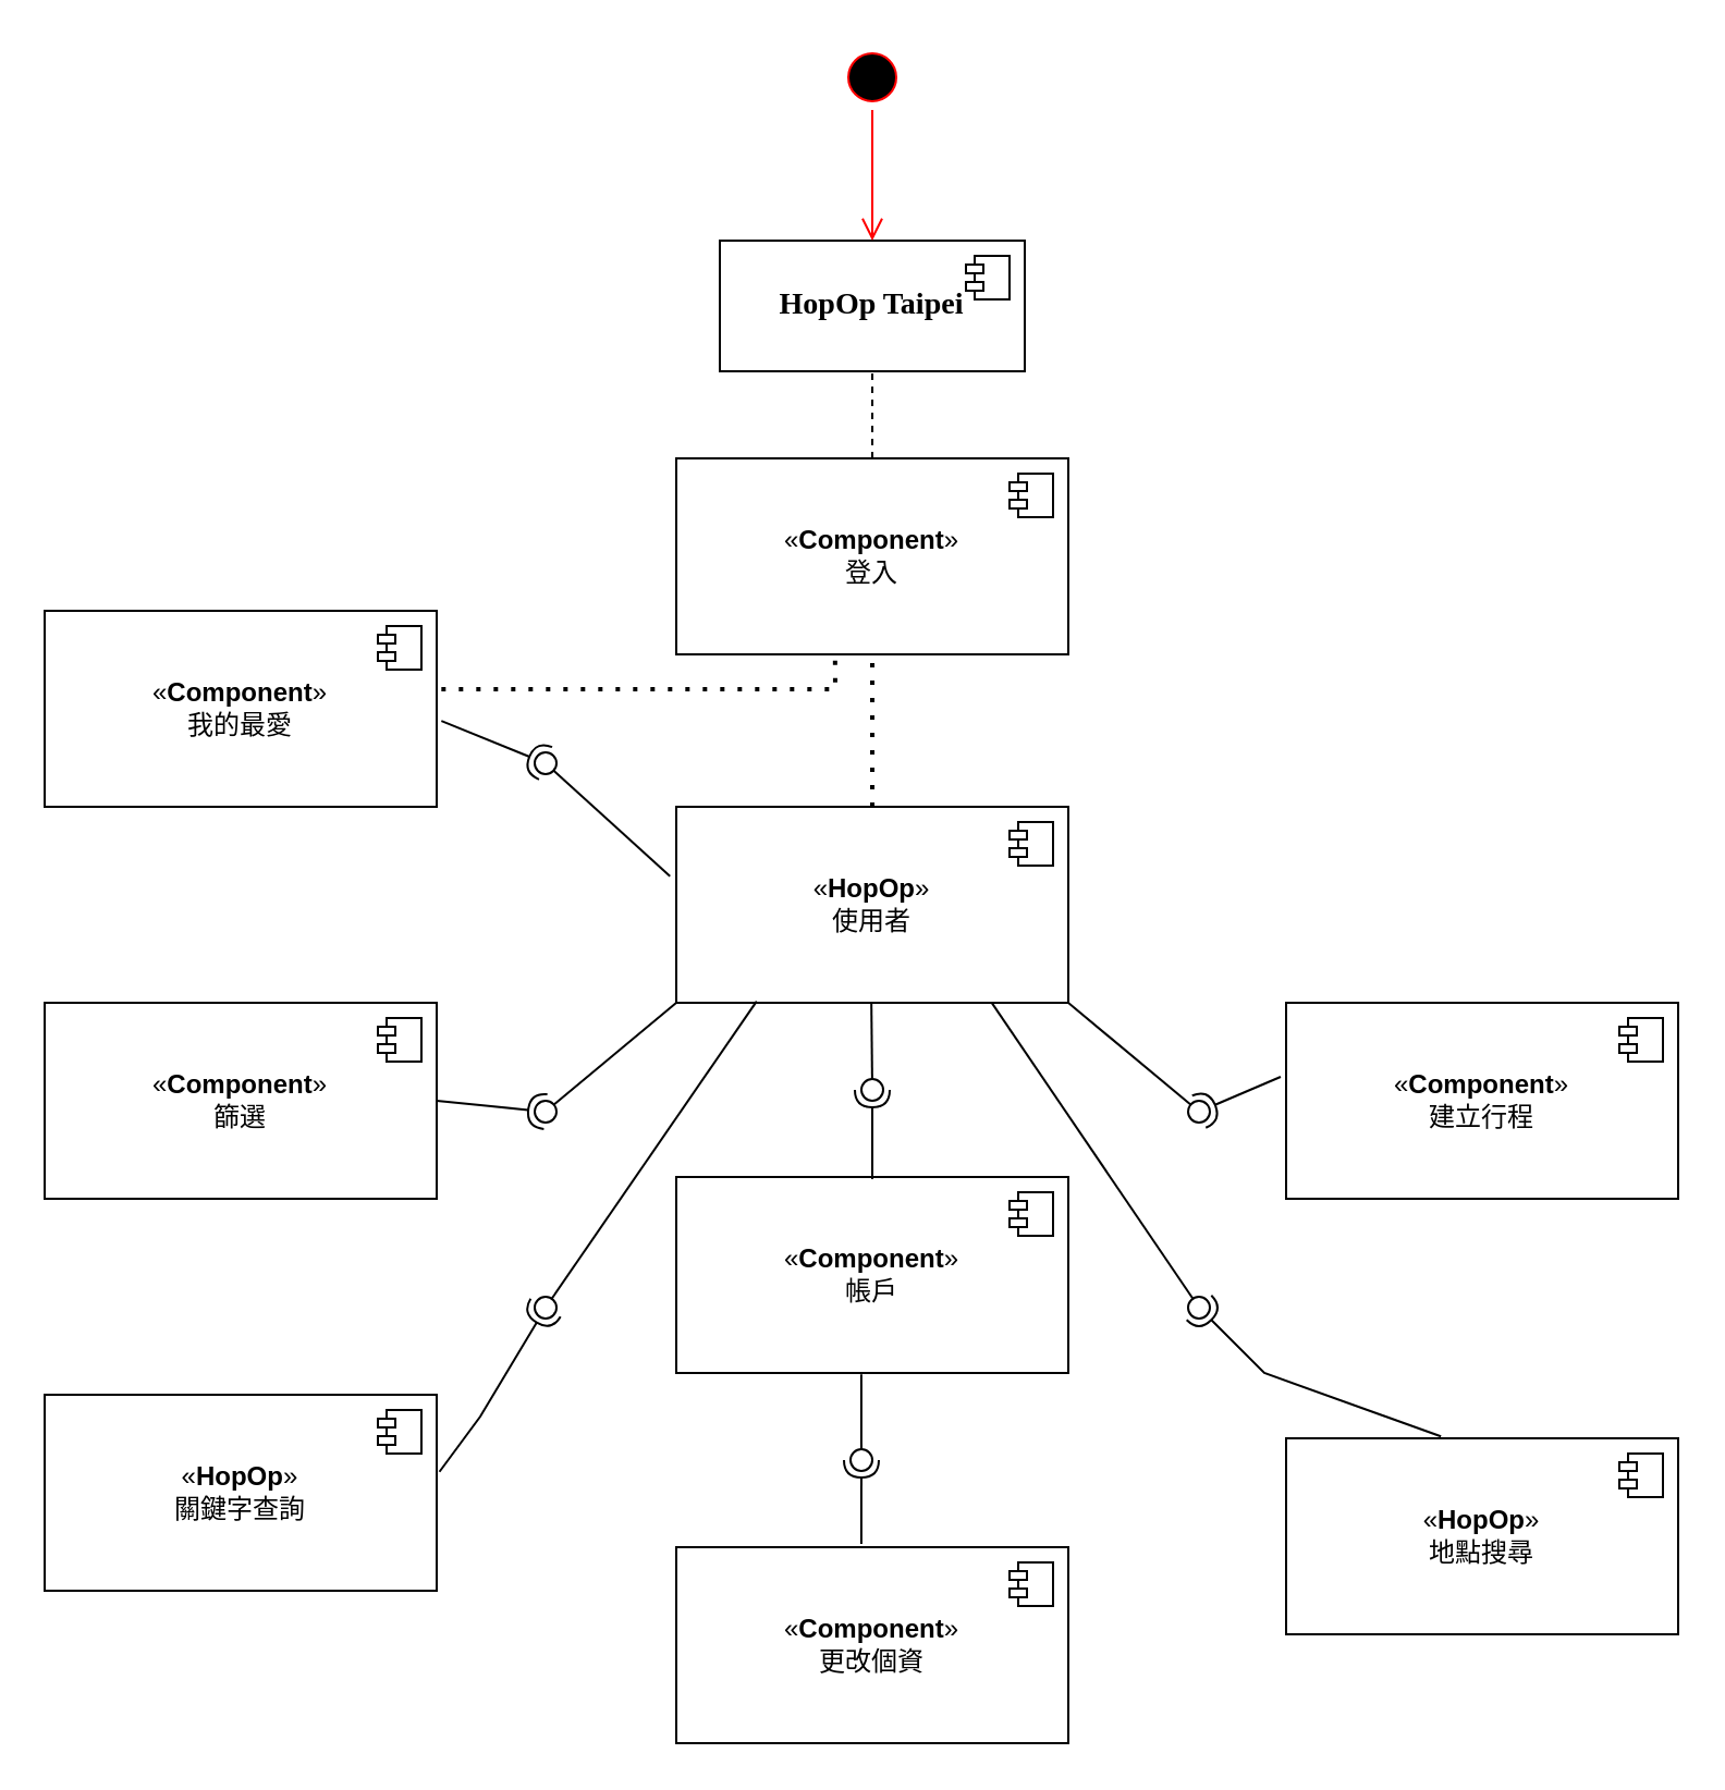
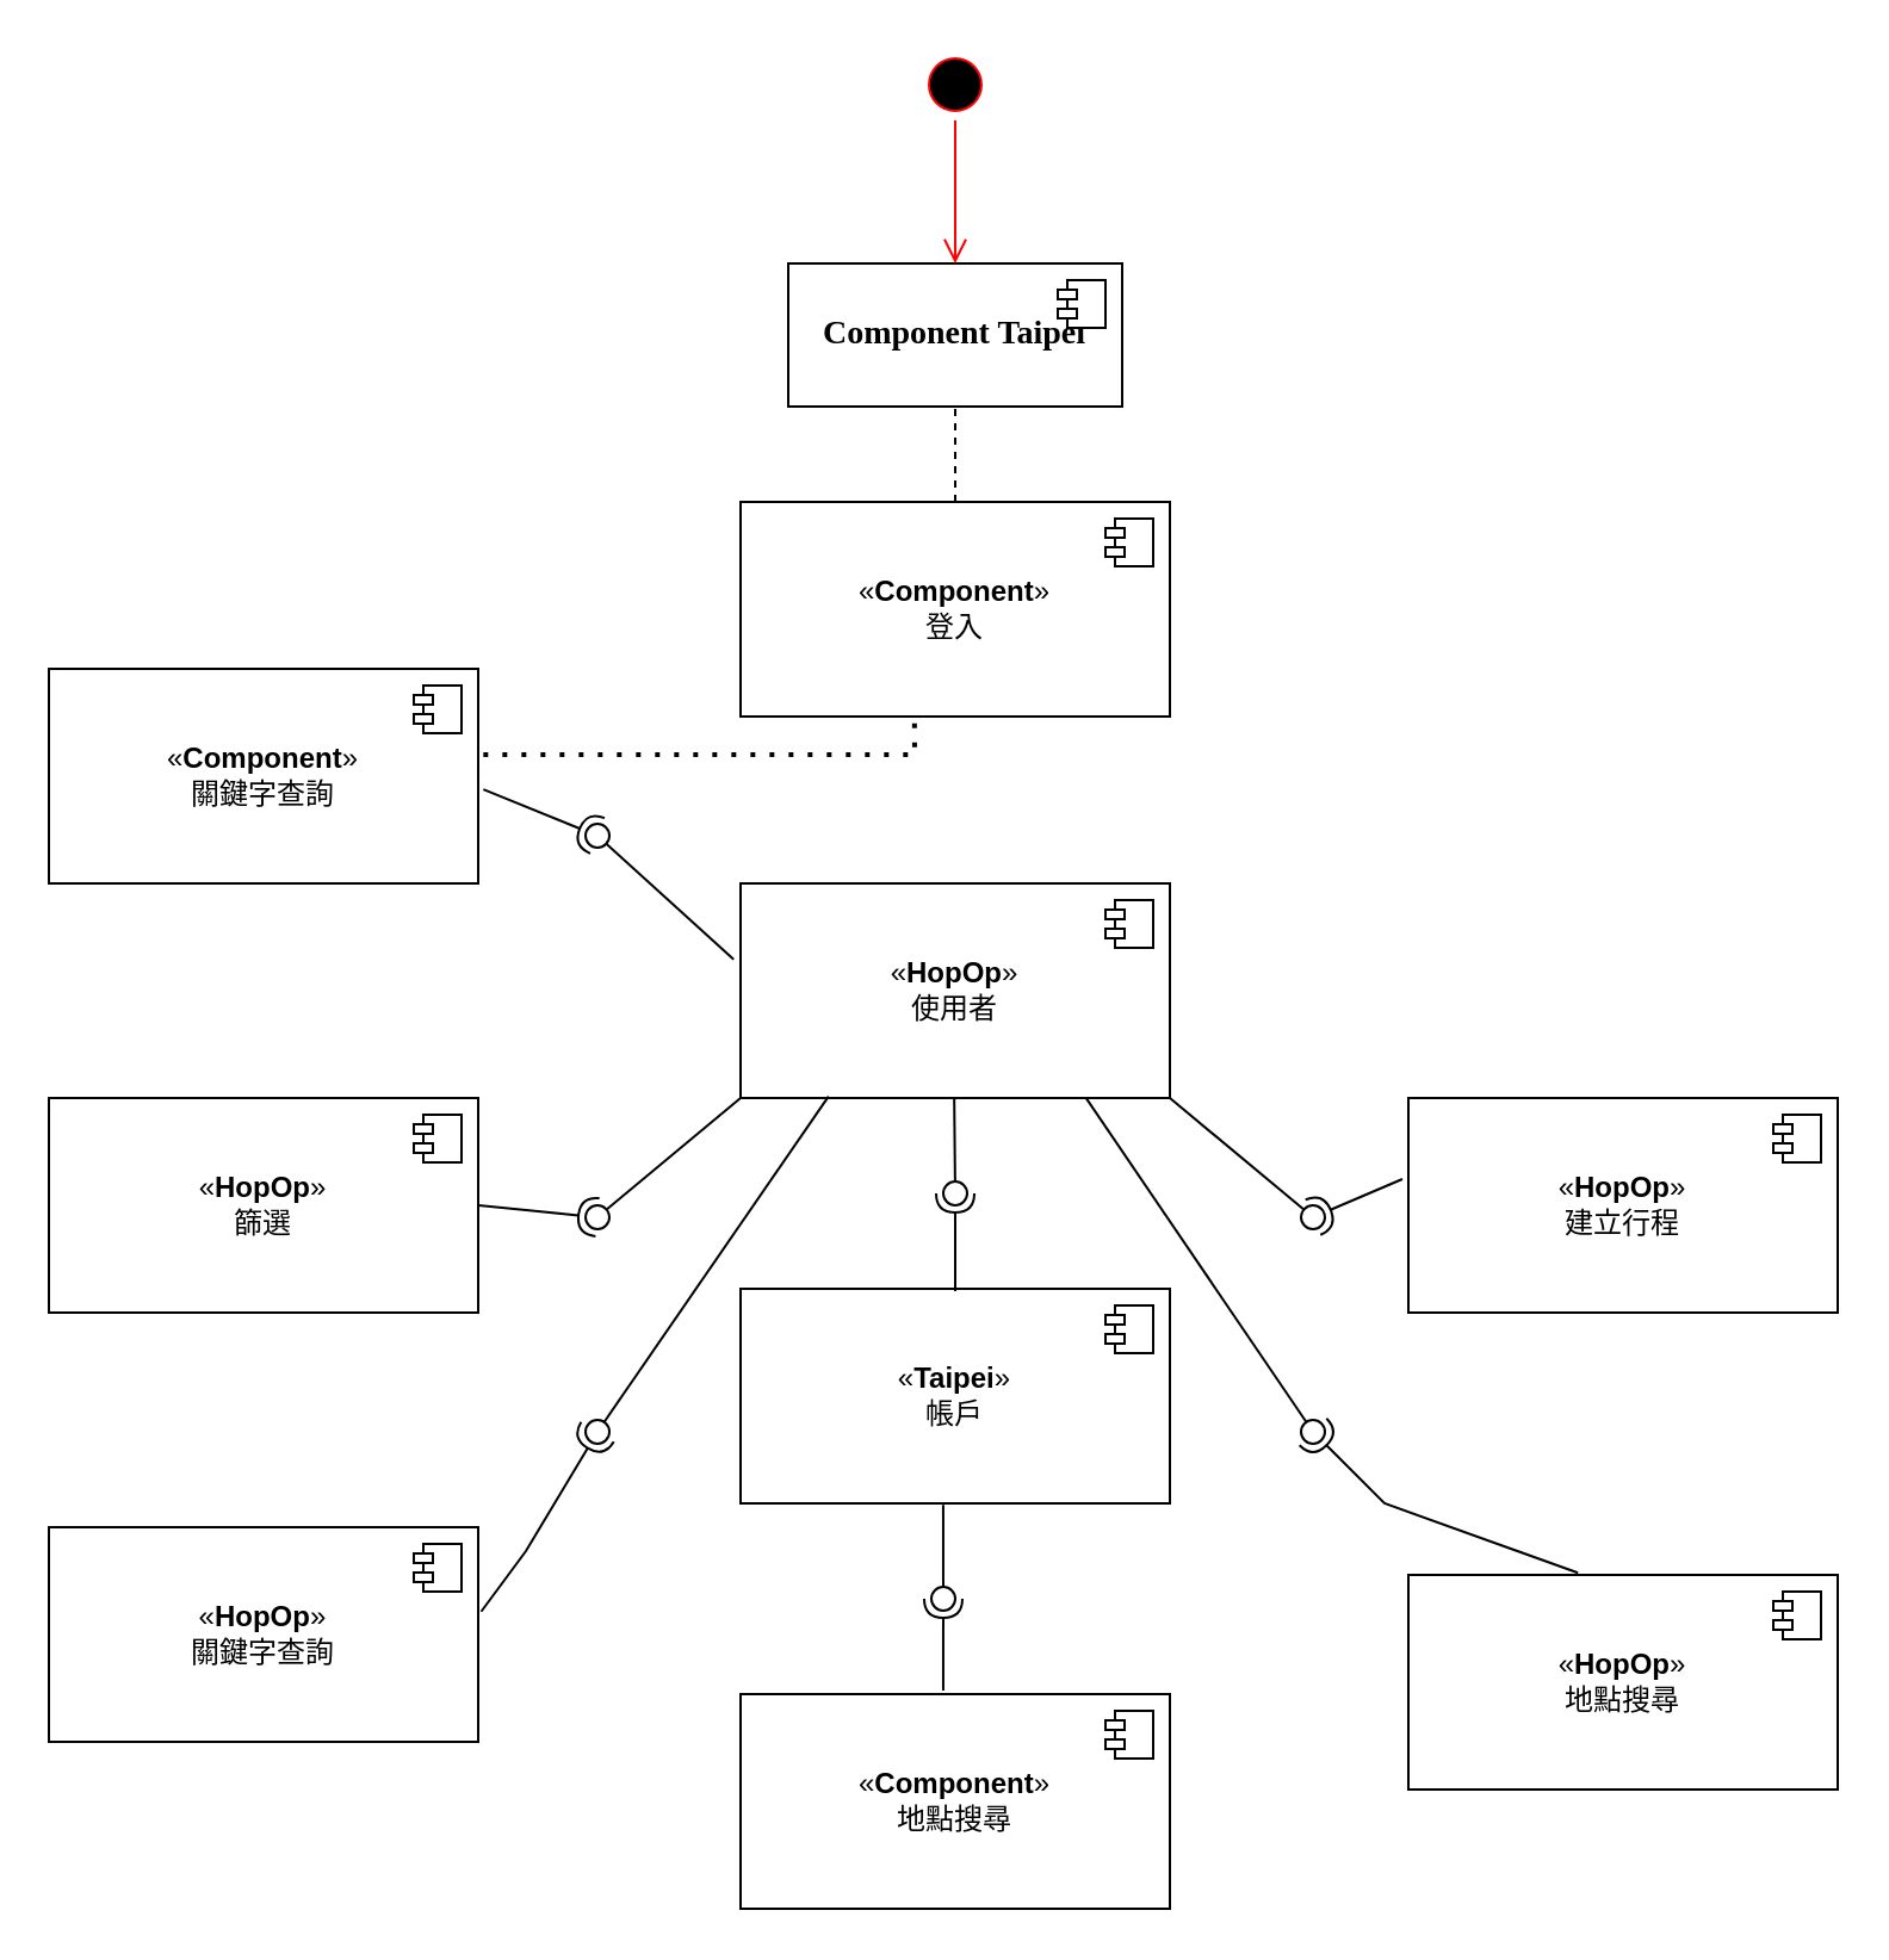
  <mxCell id="0" />
  <mxCell id="1" parent="0" />
- <mxCell id="2" value="&lt;b&gt;&lt;span style=&quot;font-family: 標楷體;&quot; lang=&quot;EN-US&quot;&gt;&lt;font style=&quot;font-size: 14px;&quot;&gt;HopOp Taipei&lt;/font&gt;&lt;/span&gt;&lt;/b&gt;" style="html=1;dropTarget=0;whiteSpace=wrap;" parent="1" vertex="1"><mxGeometry x="330" y="110" width="140" height="60" as="geometry" /></mxCell>
+ <mxCell id="2" value="&lt;b&gt;&lt;span style=&quot;font-family: 標楷體;&quot; lang=&quot;EN-US&quot;&gt;&lt;font style=&quot;font-size: 14px;&quot;&gt;Component Taipei&lt;/font&gt;&lt;/span&gt;&lt;/b&gt;" style="html=1;dropTarget=0;whiteSpace=wrap;" parent="1" vertex="1"><mxGeometry x="330" y="110" width="140" height="60" as="geometry" /></mxCell>
  <mxCell id="3" value="" style="shape=module;jettyWidth=8;jettyHeight=4;" parent="2" vertex="1"><mxGeometry x="1" width="20" height="20" relative="1" as="geometry"><mxPoint x="-27" y="7" as="offset" /></mxGeometry></mxCell>
  <mxCell id="4" value="«&lt;b&gt;Component&lt;/b&gt;»&lt;div&gt;登入&lt;/div&gt;" style="html=1;dropTarget=0;whiteSpace=wrap;" parent="1" vertex="1"><mxGeometry x="310" y="210" width="180" height="90" as="geometry" /></mxCell>
  <mxCell id="5" value="" style="shape=module;jettyWidth=8;jettyHeight=4;" parent="4" vertex="1"><mxGeometry x="1" width="20" height="20" relative="1" as="geometry"><mxPoint x="-27" y="7" as="offset" /></mxGeometry></mxCell>
- <mxCell id="6" value="«&lt;b&gt;Component&lt;/b&gt;»&lt;br&gt;帳戶" style="html=1;dropTarget=0;whiteSpace=wrap;" parent="1" vertex="1"><mxGeometry x="310" y="540" width="180" height="90" as="geometry" /></mxCell>
+ <mxCell id="6" value="«&lt;b&gt;Taipei&lt;/b&gt;»&lt;br&gt;帳戶" style="html=1;dropTarget=0;whiteSpace=wrap;" parent="1" vertex="1"><mxGeometry x="310" y="540" width="180" height="90" as="geometry" /></mxCell>
  <mxCell id="7" value="" style="shape=module;jettyWidth=8;jettyHeight=4;" parent="6" vertex="1"><mxGeometry x="1" width="20" height="20" relative="1" as="geometry"><mxPoint x="-27" y="7" as="offset" /></mxGeometry></mxCell>
- <mxCell id="8" value="«&lt;b&gt;Component&lt;/b&gt;»&lt;div&gt;我的最愛&lt;/div&gt;" style="html=1;dropTarget=0;whiteSpace=wrap;" parent="1" vertex="1"><mxGeometry x="20" y="280" width="180" height="90" as="geometry" /></mxCell>
+ <mxCell id="8" value="«&lt;b&gt;Component&lt;/b&gt;»&lt;div&gt;關鍵字查詢&lt;/div&gt;" style="html=1;dropTarget=0;whiteSpace=wrap;" parent="1" vertex="1"><mxGeometry x="20" y="280" width="180" height="90" as="geometry" /></mxCell>
  <mxCell id="9" value="" style="shape=module;jettyWidth=8;jettyHeight=4;" parent="8" vertex="1"><mxGeometry x="1" width="20" height="20" relative="1" as="geometry"><mxPoint x="-27" y="7" as="offset" /></mxGeometry></mxCell>
- <mxCell id="10" value="«&lt;b&gt;Component&lt;/b&gt;»&lt;br&gt;更改個資" style="html=1;dropTarget=0;whiteSpace=wrap;" parent="1" vertex="1"><mxGeometry x="310" y="710" width="180" height="90" as="geometry" /></mxCell>
+ <mxCell id="10" value="«&lt;b&gt;Component&lt;/b&gt;»&lt;br&gt;地點搜尋" style="html=1;dropTarget=0;whiteSpace=wrap;" parent="1" vertex="1"><mxGeometry x="310" y="710" width="180" height="90" as="geometry" /></mxCell>
  <mxCell id="11" value="" style="shape=module;jettyWidth=8;jettyHeight=4;" parent="10" vertex="1"><mxGeometry x="1" width="20" height="20" relative="1" as="geometry"><mxPoint x="-27" y="7" as="offset" /></mxGeometry></mxCell>
- <mxCell id="12" value="«&lt;b&gt;Component&lt;/b&gt;»&lt;div&gt;篩選&lt;/div&gt;" style="html=1;dropTarget=0;whiteSpace=wrap;" parent="1" vertex="1"><mxGeometry x="20" y="460" width="180" height="90" as="geometry" /></mxCell>
+ <mxCell id="12" value="«&lt;b&gt;HopOp&lt;/b&gt;»&lt;div&gt;篩選&lt;/div&gt;" style="html=1;dropTarget=0;whiteSpace=wrap;" parent="1" vertex="1"><mxGeometry x="20" y="460" width="180" height="90" as="geometry" /></mxCell>
  <mxCell id="13" value="" style="shape=module;jettyWidth=8;jettyHeight=4;" parent="12" vertex="1"><mxGeometry x="1" width="20" height="20" relative="1" as="geometry"><mxPoint x="-27" y="7" as="offset" /></mxGeometry></mxCell>
  <mxCell id="14" value="«&lt;b&gt;HopOp&lt;/b&gt;»&lt;div&gt;地點搜尋&lt;/div&gt;" style="html=1;dropTarget=0;whiteSpace=wrap;" parent="1" vertex="1"><mxGeometry x="590" y="660" width="180" height="90" as="geometry" /></mxCell>
  <mxCell id="15" value="" style="shape=module;jettyWidth=8;jettyHeight=4;" parent="14" vertex="1"><mxGeometry x="1" width="20" height="20" relative="1" as="geometry"><mxPoint x="-27" y="7" as="offset" /></mxGeometry></mxCell>
- <mxCell id="16" value="«&lt;b&gt;Component&lt;/b&gt;»&lt;div&gt;建立行程&lt;/div&gt;" style="html=1;dropTarget=0;whiteSpace=wrap;" parent="1" vertex="1"><mxGeometry x="590" y="460" width="180" height="90" as="geometry" /></mxCell>
+ <mxCell id="16" value="«&lt;b&gt;HopOp&lt;/b&gt;»&lt;div&gt;建立行程&lt;/div&gt;" style="html=1;dropTarget=0;whiteSpace=wrap;" parent="1" vertex="1"><mxGeometry x="590" y="460" width="180" height="90" as="geometry" /></mxCell>
  <mxCell id="17" value="" style="shape=module;jettyWidth=8;jettyHeight=4;" parent="16" vertex="1"><mxGeometry x="1" width="20" height="20" relative="1" as="geometry"><mxPoint x="-27" y="7" as="offset" /></mxGeometry></mxCell>
  <mxCell id="18" value="«&lt;b&gt;HopOp&lt;/b&gt;»&lt;div&gt;關鍵字查詢&lt;/div&gt;" style="html=1;dropTarget=0;whiteSpace=wrap;" parent="1" vertex="1"><mxGeometry x="20" y="640" width="180" height="90" as="geometry" /></mxCell>
  <mxCell id="19" value="" style="shape=module;jettyWidth=8;jettyHeight=4;" parent="18" vertex="1"><mxGeometry x="1" width="20" height="20" relative="1" as="geometry"><mxPoint x="-27" y="7" as="offset" /></mxGeometry></mxCell>
  <mxCell id="20" value="«&lt;b&gt;HopOp&lt;/b&gt;»&lt;div&gt;使用者&lt;/div&gt;" style="html=1;dropTarget=0;whiteSpace=wrap;" parent="1" vertex="1"><mxGeometry x="310" y="370" width="180" height="90" as="geometry" /></mxCell>
  <mxCell id="21" value="" style="shape=module;jettyWidth=8;jettyHeight=4;" parent="20" vertex="1"><mxGeometry x="1" width="20" height="20" relative="1" as="geometry"><mxPoint x="-27" y="7" as="offset" /></mxGeometry></mxCell>
  <mxCell id="22" value="" style="rounded=0;orthogonalLoop=1;jettySize=auto;html=1;endArrow=halfCircle;endFill=0;endSize=6;strokeWidth=1;sketch=0;exitX=0.472;exitY=-0.017;exitDx=0;exitDy=0;exitPerimeter=0;" parent="1" source="10" edge="1"><mxGeometry relative="1" as="geometry"><mxPoint x="378.5" y="730" as="sourcePoint" /><mxPoint x="395" y="670" as="targetPoint" /></mxGeometry></mxCell>
  <mxCell id="23" value="" style="rounded=0;orthogonalLoop=1;jettySize=auto;html=1;endArrow=oval;endFill=0;sketch=0;sourcePerimeterSpacing=0;targetPerimeterSpacing=0;endSize=10;exitX=0.472;exitY=1.007;exitDx=0;exitDy=0;exitPerimeter=0;" parent="1" source="6" edge="1"><mxGeometry relative="1" as="geometry"><mxPoint x="378.5" y="650" as="sourcePoint" /><mxPoint x="395" y="670" as="targetPoint" /></mxGeometry></mxCell>
  <mxCell id="24" value="" style="ellipse;whiteSpace=wrap;html=1;align=center;aspect=fixed;fillColor=none;strokeColor=none;resizable=0;perimeter=centerPerimeter;rotatable=0;allowArrows=0;points=[];outlineConnect=1;" parent="1" vertex="1"><mxGeometry x="403.5" y="660" width="10" height="10" as="geometry" /></mxCell>
  <mxCell id="25" value="" style="rounded=0;orthogonalLoop=1;jettySize=auto;html=1;endArrow=halfCircle;endFill=0;endSize=6;strokeWidth=1;sketch=0;" parent="1" edge="1"><mxGeometry relative="1" as="geometry"><mxPoint x="400" y="541" as="sourcePoint" /><mxPoint x="400" y="500" as="targetPoint" /></mxGeometry></mxCell>
  <mxCell id="26" value="" style="rounded=0;orthogonalLoop=1;jettySize=auto;html=1;endArrow=oval;endFill=0;sketch=0;sourcePerimeterSpacing=0;targetPerimeterSpacing=0;endSize=10;exitX=0.472;exitY=1.007;exitDx=0;exitDy=0;exitPerimeter=0;" parent="1" edge="1"><mxGeometry relative="1" as="geometry"><mxPoint x="399.58" y="460" as="sourcePoint" /><mxPoint x="400" y="500" as="targetPoint" /></mxGeometry></mxCell>
  <mxCell id="27" value="" style="rounded=0;orthogonalLoop=1;jettySize=auto;html=1;endArrow=oval;endFill=0;sketch=0;sourcePerimeterSpacing=0;targetPerimeterSpacing=0;endSize=10;exitX=1;exitY=1;exitDx=0;exitDy=0;" parent="1" source="20" edge="1"><mxGeometry relative="1" as="geometry"><mxPoint x="500" y="530" as="sourcePoint" /><mxPoint x="550" y="510" as="targetPoint" /></mxGeometry></mxCell>
  <mxCell id="28" value="" style="rounded=0;orthogonalLoop=1;jettySize=auto;html=1;endArrow=oval;endFill=0;sketch=0;sourcePerimeterSpacing=0;targetPerimeterSpacing=0;endSize=10;exitX=0.805;exitY=1.001;exitDx=0;exitDy=0;exitPerimeter=0;" parent="1" source="20" edge="1"><mxGeometry relative="1" as="geometry"><mxPoint x="510" y="520" as="sourcePoint" /><mxPoint x="550" y="600" as="targetPoint" /></mxGeometry></mxCell>
  <mxCell id="29" value="" style="rounded=0;orthogonalLoop=1;jettySize=auto;html=1;endArrow=oval;endFill=0;sketch=0;sourcePerimeterSpacing=0;targetPerimeterSpacing=0;endSize=10;exitX=0.205;exitY=0.992;exitDx=0;exitDy=0;exitPerimeter=0;" parent="1" source="20" edge="1"><mxGeometry relative="1" as="geometry"><mxPoint x="420" y="500" as="sourcePoint" /><mxPoint x="250" y="600" as="targetPoint" /></mxGeometry></mxCell>
  <mxCell id="30" value="" style="rounded=0;orthogonalLoop=1;jettySize=auto;html=1;endArrow=oval;endFill=0;sketch=0;sourcePerimeterSpacing=0;targetPerimeterSpacing=0;endSize=10;exitX=0;exitY=1;exitDx=0;exitDy=0;" parent="1" source="20" edge="1"><mxGeometry relative="1" as="geometry"><mxPoint x="430" y="530" as="sourcePoint" /><mxPoint x="250" y="510" as="targetPoint" /></mxGeometry></mxCell>
  <mxCell id="31" value="" style="rounded=0;orthogonalLoop=1;jettySize=auto;html=1;endArrow=oval;endFill=0;sketch=0;sourcePerimeterSpacing=0;targetPerimeterSpacing=0;endSize=10;exitX=-0.016;exitY=0.354;exitDx=0;exitDy=0;exitPerimeter=0;" parent="1" source="20" edge="1"><mxGeometry relative="1" as="geometry"><mxPoint x="330" y="480" as="sourcePoint" /><mxPoint x="250" y="350" as="targetPoint" /></mxGeometry></mxCell>
  <mxCell id="32" value="" style="rounded=0;orthogonalLoop=1;jettySize=auto;html=1;endArrow=halfCircle;endFill=0;endSize=6;strokeWidth=1;sketch=0;exitX=1.012;exitY=0.562;exitDx=0;exitDy=0;exitPerimeter=0;" parent="1" source="8" edge="1"><mxGeometry relative="1" as="geometry"><mxPoint x="400" y="571" as="sourcePoint" /><mxPoint x="250" y="350" as="targetPoint" /><Array as="points" /></mxGeometry></mxCell>
  <mxCell id="33" value="" style="rounded=0;orthogonalLoop=1;jettySize=auto;html=1;endArrow=halfCircle;endFill=0;endSize=6;strokeWidth=1;sketch=0;exitX=1;exitY=0.5;exitDx=0;exitDy=0;" parent="1" source="12" edge="1"><mxGeometry relative="1" as="geometry"><mxPoint x="270" y="440" as="sourcePoint" /><mxPoint x="250" y="510" as="targetPoint" /><Array as="points" /></mxGeometry></mxCell>
  <mxCell id="34" value="" style="rounded=0;orthogonalLoop=1;jettySize=auto;html=1;endArrow=halfCircle;endFill=0;endSize=6;strokeWidth=1;sketch=0;exitX=1.007;exitY=0.393;exitDx=0;exitDy=0;exitPerimeter=0;" parent="1" source="18" edge="1"><mxGeometry relative="1" as="geometry"><mxPoint x="230" y="570" as="sourcePoint" /><mxPoint x="250" y="600" as="targetPoint" /><Array as="points"><mxPoint x="220" y="650" /></Array></mxGeometry></mxCell>
  <mxCell id="35" value="" style="rounded=0;orthogonalLoop=1;jettySize=auto;html=1;endArrow=halfCircle;endFill=0;endSize=6;strokeWidth=1;sketch=0;exitX=0.395;exitY=-0.01;exitDx=0;exitDy=0;exitPerimeter=0;" parent="1" source="14" edge="1"><mxGeometry relative="1" as="geometry"><mxPoint x="260" y="715" as="sourcePoint" /><mxPoint x="550" y="600" as="targetPoint" /><Array as="points"><mxPoint x="580" y="630" /></Array></mxGeometry></mxCell>
  <mxCell id="36" value="" style="rounded=0;orthogonalLoop=1;jettySize=auto;html=1;endArrow=halfCircle;endFill=0;endSize=6;strokeWidth=1;sketch=0;exitX=-0.014;exitY=0.378;exitDx=0;exitDy=0;exitPerimeter=0;" parent="1" source="16" edge="1"><mxGeometry relative="1" as="geometry"><mxPoint x="711" y="759" as="sourcePoint" /><mxPoint x="550" y="510" as="targetPoint" /><Array as="points" /></mxGeometry></mxCell>
- <mxCell id="37" value="" style="endArrow=none;dashed=1;html=1;dashPattern=1 3;strokeWidth=2;rounded=0;entryX=0.5;entryY=1;entryDx=0;entryDy=0;exitX=0.5;exitY=0;exitDx=0;exitDy=0;" parent="1" source="20" target="4" edge="1"><mxGeometry width="50" height="50" relative="1" as="geometry"><mxPoint x="410" y="380" as="sourcePoint" /><mxPoint x="460" y="330" as="targetPoint" /></mxGeometry></mxCell>
  <mxCell id="38" value="" style="endArrow=none;dashed=1;html=1;dashPattern=1 3;strokeWidth=2;rounded=0;entryX=0.405;entryY=0.999;entryDx=0;entryDy=0;entryPerimeter=0;exitX=1.012;exitY=0.4;exitDx=0;exitDy=0;exitPerimeter=0;" parent="1" source="8" target="4" edge="1"><mxGeometry width="50" height="50" relative="1" as="geometry"><mxPoint x="410" y="380" as="sourcePoint" /><mxPoint x="460" y="330" as="targetPoint" /><Array as="points"><mxPoint x="383" y="316" /></Array></mxGeometry></mxCell>
  <mxCell id="39" value="" style="endArrow=none;dashed=1;html=1;rounded=0;entryX=0.5;entryY=1;entryDx=0;entryDy=0;" parent="1" target="2" edge="1"><mxGeometry width="50" height="50" relative="1" as="geometry"><mxPoint x="400" y="210" as="sourcePoint" /><mxPoint x="460" y="330" as="targetPoint" /></mxGeometry></mxCell>
  <mxCell id="40" value="" style="ellipse;html=1;shape=startState;fillColor=#000000;strokeColor=#ff0000;" parent="1" vertex="1"><mxGeometry x="385" y="20" width="30" height="30" as="geometry" /></mxCell>
  <mxCell id="41" value="" style="edgeStyle=orthogonalEdgeStyle;html=1;verticalAlign=bottom;endArrow=open;endSize=8;strokeColor=#ff0000;rounded=0;" parent="1" source="40" edge="1"><mxGeometry relative="1" as="geometry"><mxPoint x="400" y="110" as="targetPoint" /></mxGeometry></mxCell>
